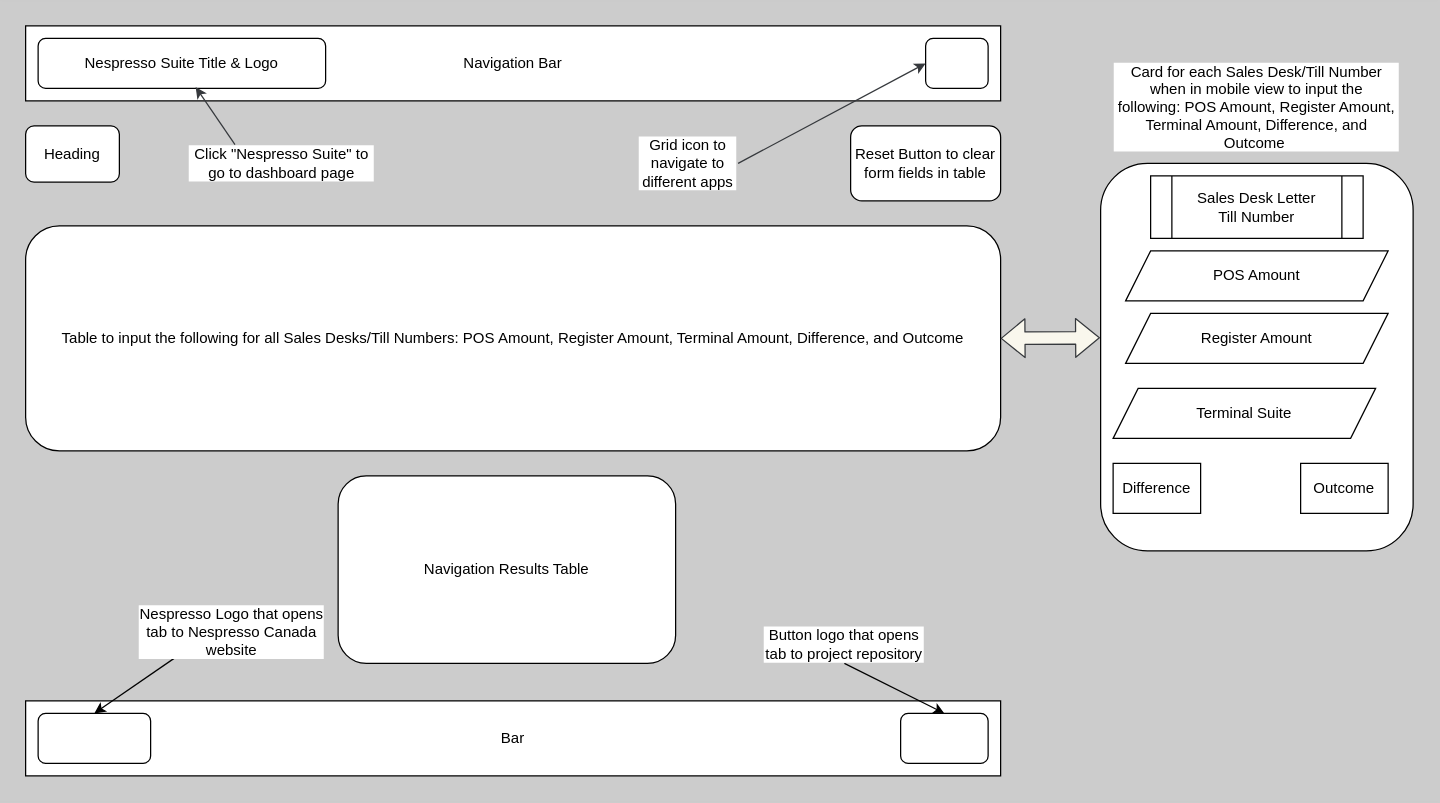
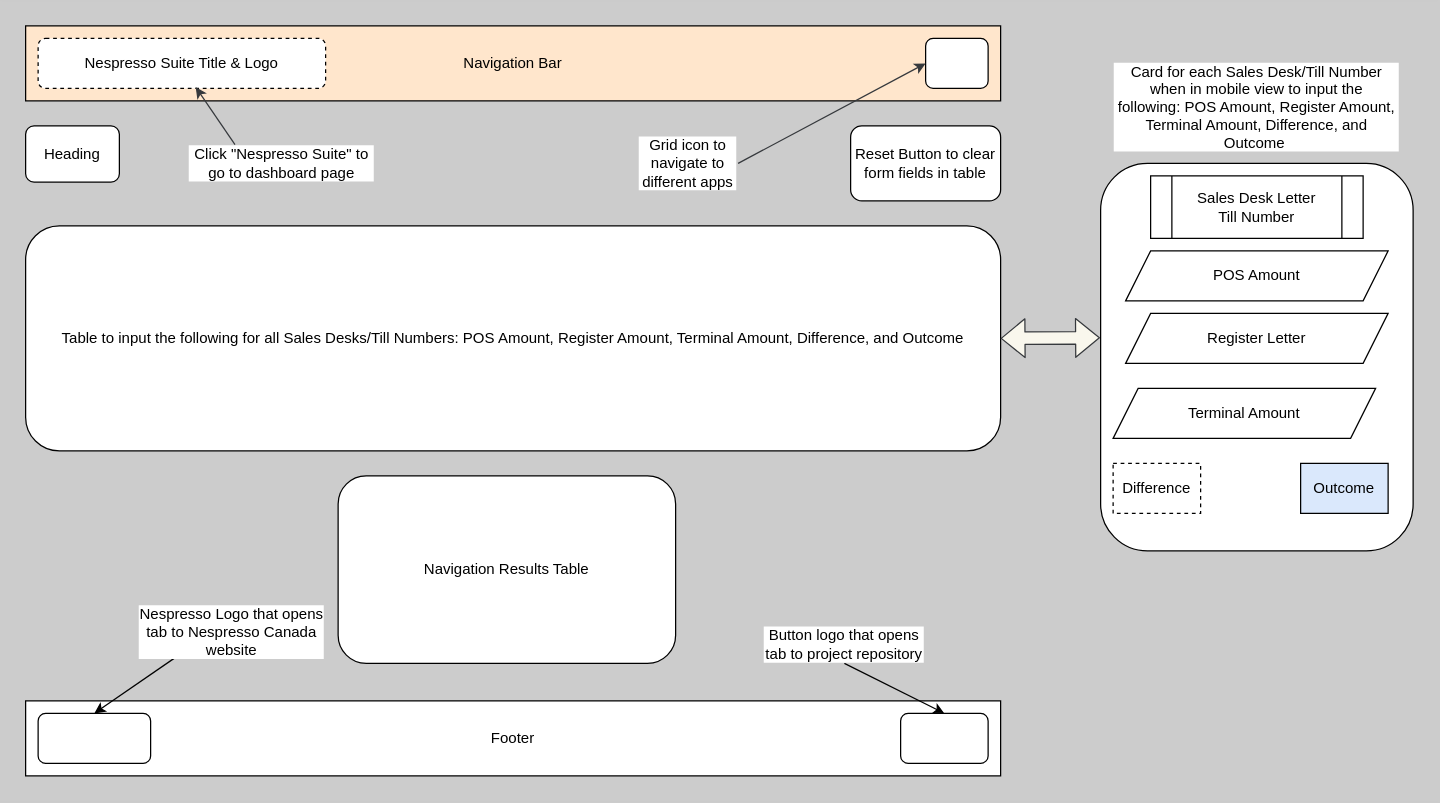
  <mxCell id="0" />
  <mxCell id="1" parent="0" />
- <mxCell id="2" value="Navigation Bar" style="rounded=0;whiteSpace=wrap;html=1;" parent="1" vertex="1"><mxGeometry x="20" y="20" width="780" height="60" as="geometry" /></mxCell>
- <mxCell id="3" value="Bar" style="rounded=0;whiteSpace=wrap;html=1;" parent="1" vertex="1"><mxGeometry x="20" y="560" width="780" height="60" as="geometry" /></mxCell>
+ <mxCell id="2" value="Navigation Bar" style="rounded=0;whiteSpace=wrap;html=1;fillColor=#ffe6cc;" parent="1" vertex="1"><mxGeometry x="20" y="20" width="780" height="60" as="geometry" /></mxCell>
+ <mxCell id="3" value="Footer" style="rounded=0;whiteSpace=wrap;html=1;" parent="1" vertex="1"><mxGeometry x="20" y="560" width="780" height="60" as="geometry" /></mxCell>
  <mxCell id="4" value="Table to input the following for all Sales Desks/Till Numbers: POS Amount, Register Amount, Terminal Amount, Difference, and Outcome" style="rounded=1;whiteSpace=wrap;html=1;" parent="1" vertex="1"><mxGeometry x="20" y="180" width="780" height="180" as="geometry" /></mxCell>
  <mxCell id="5" value="Heading" style="rounded=1;whiteSpace=wrap;html=1;" parent="1" vertex="1"><mxGeometry x="20" y="100" width="75" height="45" as="geometry" /></mxCell>
  <mxCell id="6" value="Reset Button to clear form fields in table" style="rounded=1;whiteSpace=wrap;html=1;" parent="1" vertex="1"><mxGeometry x="680" y="100" width="120" height="60" as="geometry" /></mxCell>
  <mxCell id="7" value="Navigation Results Table" style="rounded=1;whiteSpace=wrap;html=1;" parent="1" vertex="1"><mxGeometry x="270" y="380" width="270" height="150" as="geometry" /></mxCell>
  <mxCell id="8" value="" style="rounded=1;whiteSpace=wrap;html=1;" parent="1" vertex="1"><mxGeometry x="740" y="30" width="50" height="40" as="geometry" /></mxCell>
- <mxCell id="9" value="Nespresso Suite Title &amp;amp; Logo" style="rounded=1;whiteSpace=wrap;html=1;" parent="1" vertex="1"><mxGeometry x="30" y="30" width="230" height="40" as="geometry" /></mxCell>
+ <mxCell id="9" value="Nespresso Suite Title &amp;amp; Logo" style="rounded=1;whiteSpace=wrap;html=1;dashed=1;" parent="1" vertex="1"><mxGeometry x="30" y="30" width="230" height="40" as="geometry" /></mxCell>
  <mxCell id="10" style="edgeStyle=none;html=1;exitX=1;exitY=0.5;exitDx=0;exitDy=0;entryX=0;entryY=0.5;entryDx=0;entryDy=0;labelBorderColor=#FFFFFF;textShadow=1;fillColor=#f9f7ed;strokeColor=#36393d;" parent="1" source="11" target="8" edge="1"><mxGeometry relative="1" as="geometry" /></mxCell>
  <mxCell id="11" value="Grid icon to navigate to different apps" style="text;html=1;align=center;verticalAlign=middle;whiteSpace=wrap;rounded=0;labelBackgroundColor=#FFFFFF;" parent="1" vertex="1"><mxGeometry x="510" y="100" width="80" height="60" as="geometry" /></mxCell>
  <mxCell id="12" value="Click &quot;Nespresso Suite&quot; to go to dashboard page" style="text;html=1;align=center;verticalAlign=middle;whiteSpace=wrap;rounded=0;labelBackgroundColor=#FFFFFF;" parent="1" vertex="1"><mxGeometry x="150" y="115" width="150" height="30" as="geometry" /></mxCell>
  <mxCell id="13" style="edgeStyle=none;html=1;exitX=0.25;exitY=0;exitDx=0;exitDy=0;entryX=0.548;entryY=0.975;entryDx=0;entryDy=0;entryPerimeter=0;labelBorderColor=#FFFFFF;textShadow=1;fillColor=#f9f7ed;strokeColor=#36393d;" parent="1" source="12" target="9" edge="1"><mxGeometry relative="1" as="geometry" /></mxCell>
  <mxCell id="14" value="" style="rounded=1;whiteSpace=wrap;html=1;" parent="1" vertex="1"><mxGeometry x="880" y="130" width="250" height="310" as="geometry" /></mxCell>
  <mxCell id="15" value="POS Amount" style="shape=parallelogram;perimeter=parallelogramPerimeter;whiteSpace=wrap;html=1;fixedSize=1;strokeColor=default;align=center;verticalAlign=middle;fontFamily=Helvetica;fontSize=12;fontColor=default;fillColor=default;" parent="1" vertex="1"><mxGeometry x="900" y="200" width="210" height="40" as="geometry" /></mxCell>
- <mxCell id="16" value="Register Amount" style="shape=parallelogram;perimeter=parallelogramPerimeter;whiteSpace=wrap;html=1;fixedSize=1;strokeColor=default;align=center;verticalAlign=middle;fontFamily=Helvetica;fontSize=12;fontColor=default;fillColor=default;" parent="1" vertex="1"><mxGeometry x="900" y="250" width="210" height="40" as="geometry" /></mxCell>
- <mxCell id="17" value="Terminal Suite" style="shape=parallelogram;perimeter=parallelogramPerimeter;whiteSpace=wrap;html=1;fixedSize=1;strokeColor=default;align=center;verticalAlign=middle;fontFamily=Helvetica;fontSize=12;fontColor=default;fillColor=default;" parent="1" vertex="1"><mxGeometry x="890" y="310" width="210" height="40" as="geometry" /></mxCell>
+ <mxCell id="16" value="Register Letter" style="shape=parallelogram;perimeter=parallelogramPerimeter;whiteSpace=wrap;html=1;fixedSize=1;strokeColor=default;align=center;verticalAlign=middle;fontFamily=Helvetica;fontSize=12;fontColor=default;fillColor=default;" parent="1" vertex="1"><mxGeometry x="900" y="250" width="210" height="40" as="geometry" /></mxCell>
+ <mxCell id="17" value="Terminal Amount" style="shape=parallelogram;perimeter=parallelogramPerimeter;whiteSpace=wrap;html=1;fixedSize=1;strokeColor=default;align=center;verticalAlign=middle;fontFamily=Helvetica;fontSize=12;fontColor=default;fillColor=default;" parent="1" vertex="1"><mxGeometry x="890" y="310" width="210" height="40" as="geometry" /></mxCell>
  <mxCell id="18" value="Sales Desk Letter&lt;div&gt;Till Number&lt;/div&gt;" style="shape=process;whiteSpace=wrap;html=1;backgroundOutline=1;" parent="1" vertex="1"><mxGeometry x="920" y="140" width="170" height="50" as="geometry" /></mxCell>
- <mxCell id="19" value="Difference" style="rounded=0;whiteSpace=wrap;html=1;" parent="1" vertex="1"><mxGeometry x="890" y="370" width="70" height="40" as="geometry" /></mxCell>
- <mxCell id="20" value="Outcome" style="rounded=0;whiteSpace=wrap;html=1;" parent="1" vertex="1"><mxGeometry x="1040" y="370" width="70" height="40" as="geometry" /></mxCell>
+ <mxCell id="19" value="Difference" style="rounded=0;whiteSpace=wrap;html=1;dashed=1;" parent="1" vertex="1"><mxGeometry x="890" y="370" width="70" height="40" as="geometry" /></mxCell>
+ <mxCell id="20" value="Outcome" style="rounded=0;whiteSpace=wrap;html=1;fillColor=#dae8fc;" parent="1" vertex="1"><mxGeometry x="1040" y="370" width="70" height="40" as="geometry" /></mxCell>
  <mxCell id="21" value="Card for each Sales Desk/Till Number when in mobile view to input the following:&amp;nbsp;&lt;span style=&quot;color: rgb(0, 0, 0);&quot;&gt;POS Amount, Register Amount, Terminal Amount, Difference, and Outcome&lt;/span&gt;&amp;nbsp;" style="text;html=1;align=center;verticalAlign=middle;whiteSpace=wrap;rounded=0;labelBackgroundColor=#FFFFFF;" parent="1" vertex="1"><mxGeometry x="890" y="70" width="230" height="30" as="geometry" /></mxCell>
  <mxCell id="22" value="" style="shape=flexArrow;endArrow=classic;startArrow=classic;html=1;exitX=1;exitY=0.5;exitDx=0;exitDy=0;entryX=-0.002;entryY=0.45;entryDx=0;entryDy=0;entryPerimeter=0;labelBorderColor=#FFFFFF;fillColor=#f9f7ed;fillStyle=auto;strokeColor=#36393d;" parent="1" source="4" target="14" edge="1"><mxGeometry width="100" height="100" relative="1" as="geometry"><mxPoint x="780" y="320" as="sourcePoint" /><mxPoint x="870" y="300" as="targetPoint" /></mxGeometry></mxCell>
  <mxCell id="23" value="" style="rounded=1;whiteSpace=wrap;html=1;" vertex="1" parent="1"><mxGeometry x="30" y="570" width="90" height="40" as="geometry" /></mxCell>
  <mxCell id="24" value="" style="rounded=1;whiteSpace=wrap;html=1;" vertex="1" parent="1"><mxGeometry x="720" y="570" width="70" height="40" as="geometry" /></mxCell>
  <mxCell id="25" style="edgeStyle=none;html=1;exitX=0.25;exitY=1;exitDx=0;exitDy=0;entryX=0.5;entryY=0;entryDx=0;entryDy=0;" edge="1" parent="1" source="26" target="23"><mxGeometry relative="1" as="geometry" /></mxCell>
  <mxCell id="26" value="Nespresso Logo that opens tab to Nespresso Canada website" style="text;html=1;align=center;verticalAlign=middle;whiteSpace=wrap;rounded=0;labelBackgroundColor=#FFFFFF;" vertex="1" parent="1"><mxGeometry x="110" y="490" width="150" height="30" as="geometry" /></mxCell>
  <mxCell id="27" style="edgeStyle=none;html=1;exitX=0.5;exitY=1;exitDx=0;exitDy=0;entryX=0.5;entryY=0;entryDx=0;entryDy=0;" edge="1" parent="1" source="28" target="24"><mxGeometry relative="1" as="geometry" /></mxCell>
  <mxCell id="28" value="Button logo that opens tab to project repository" style="text;html=1;align=center;verticalAlign=middle;whiteSpace=wrap;rounded=0;labelBackgroundColor=#FFFFFF;" vertex="1" parent="1"><mxGeometry x="610" y="500" width="130" height="30" as="geometry" /></mxCell>
